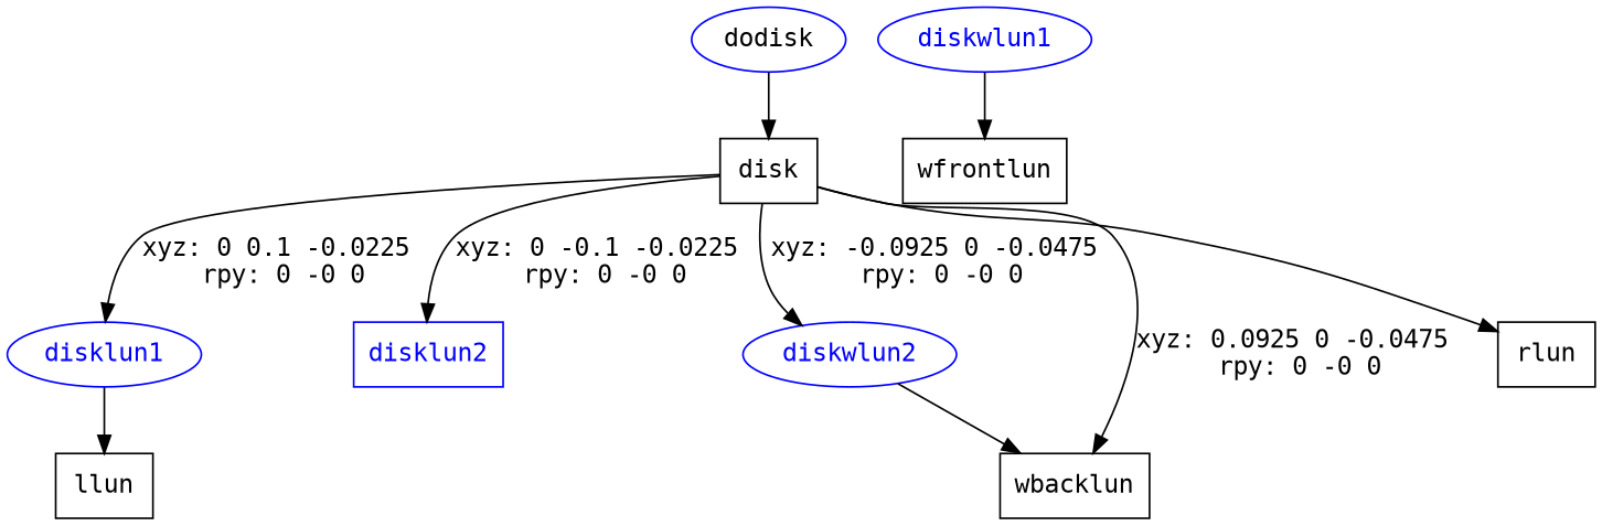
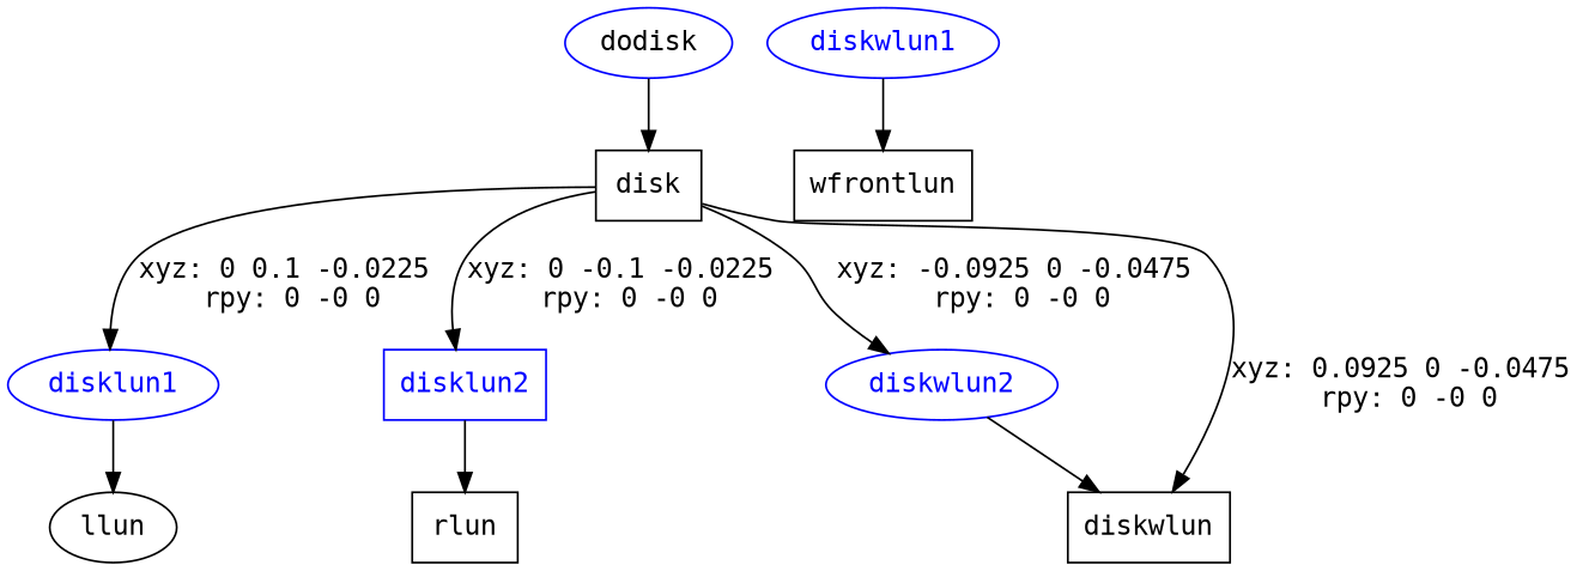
  digraph {
    fontname="DejaVu Sans Mono"
    node [fontname="DejaVu Sans Mono" shape=box]
    edge [fontname="DejaVu Sans Mono"]
    dodisk [color=blue fontcolor=black shape=ellipse]
    n2 [label=disk]
    disklun1 [color=blue fontcolor=blue shape=ellipse]
    disklun2 [color=blue fontcolor=blue]
    diskwlun2 [color=blue fontcolor=blue shape=ellipse]
-   n6 [label=wbacklun]
-   n7 [label=llun]
+   n6 [label=diskwlun]
+   n7 [label=llun shape=ellipse]
    n8 [label=rlun]
    diskwlun1 [color=blue fontcolor=blue shape=ellipse]
    n10 [label=wfrontlun]
    dodisk -> n2
    n2 -> disklun1 [label="xyz: 0 0.1 -0.0225 \nrpy: 0 -0 0"]
    n2 -> disklun2 [label="xyz: 0 -0.1 -0.0225 \nrpy: 0 -0 0"]
    n2 -> diskwlun2 [label="xyz: -0.0925 0 -0.0475 \nrpy: 0 -0 0"]
    n2 -> n6 [label="xyz: 0.0925 0 -0.0475 \nrpy: 0 -0 0"]
    disklun1 -> n7
-   n2 -> n8
+   disklun2 -> n8
    diskwlun2 -> n6
    diskwlun1 -> n10
  }
